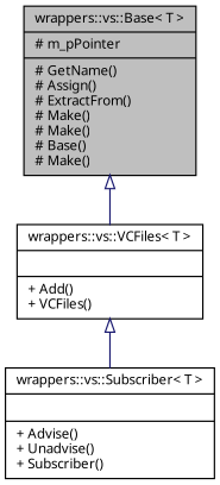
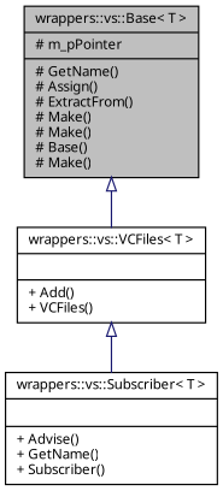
  digraph {
    node [color=black fillcolor=white fontname=Verdana fontsize=10 shape=record style=filled]
    edge [arrowtail=onormal color=midnightblue dir=back fontname=Verdana fontsize=10 labelfontname=Verdana labelfontsize=10 style=solid]
    n1 [fillcolor=grey75 fontcolor=black height=0.2 label="{wrappers::vs::Base\< T \>\n|# m_pPointer\l|# GetName()\l# Assign()\l# ExtractFrom()\l# Make()\l# Make()\l# Base()\l# Make()\l}" width=0.4]
    n2 [height=0.2 label="{wrappers::vs::VCFiles\< T \>\n||+ Add()\l+ VCFiles()\l}" width=0.4]
-   n3 [height=0.2 label="{wrappers::vs::Subscriber\< T \>\n||+ Advise()\l+ Unadvise()\l+ Subscriber()\l}" width=0.4]
+   n3 [height=0.2 label="{wrappers::vs::Subscriber\< T \>\n||+ Advise()\l+ GetName()\l+ Subscriber()\l}" width=0.4]
    n1 -> n2
    n2 -> n3
  }
